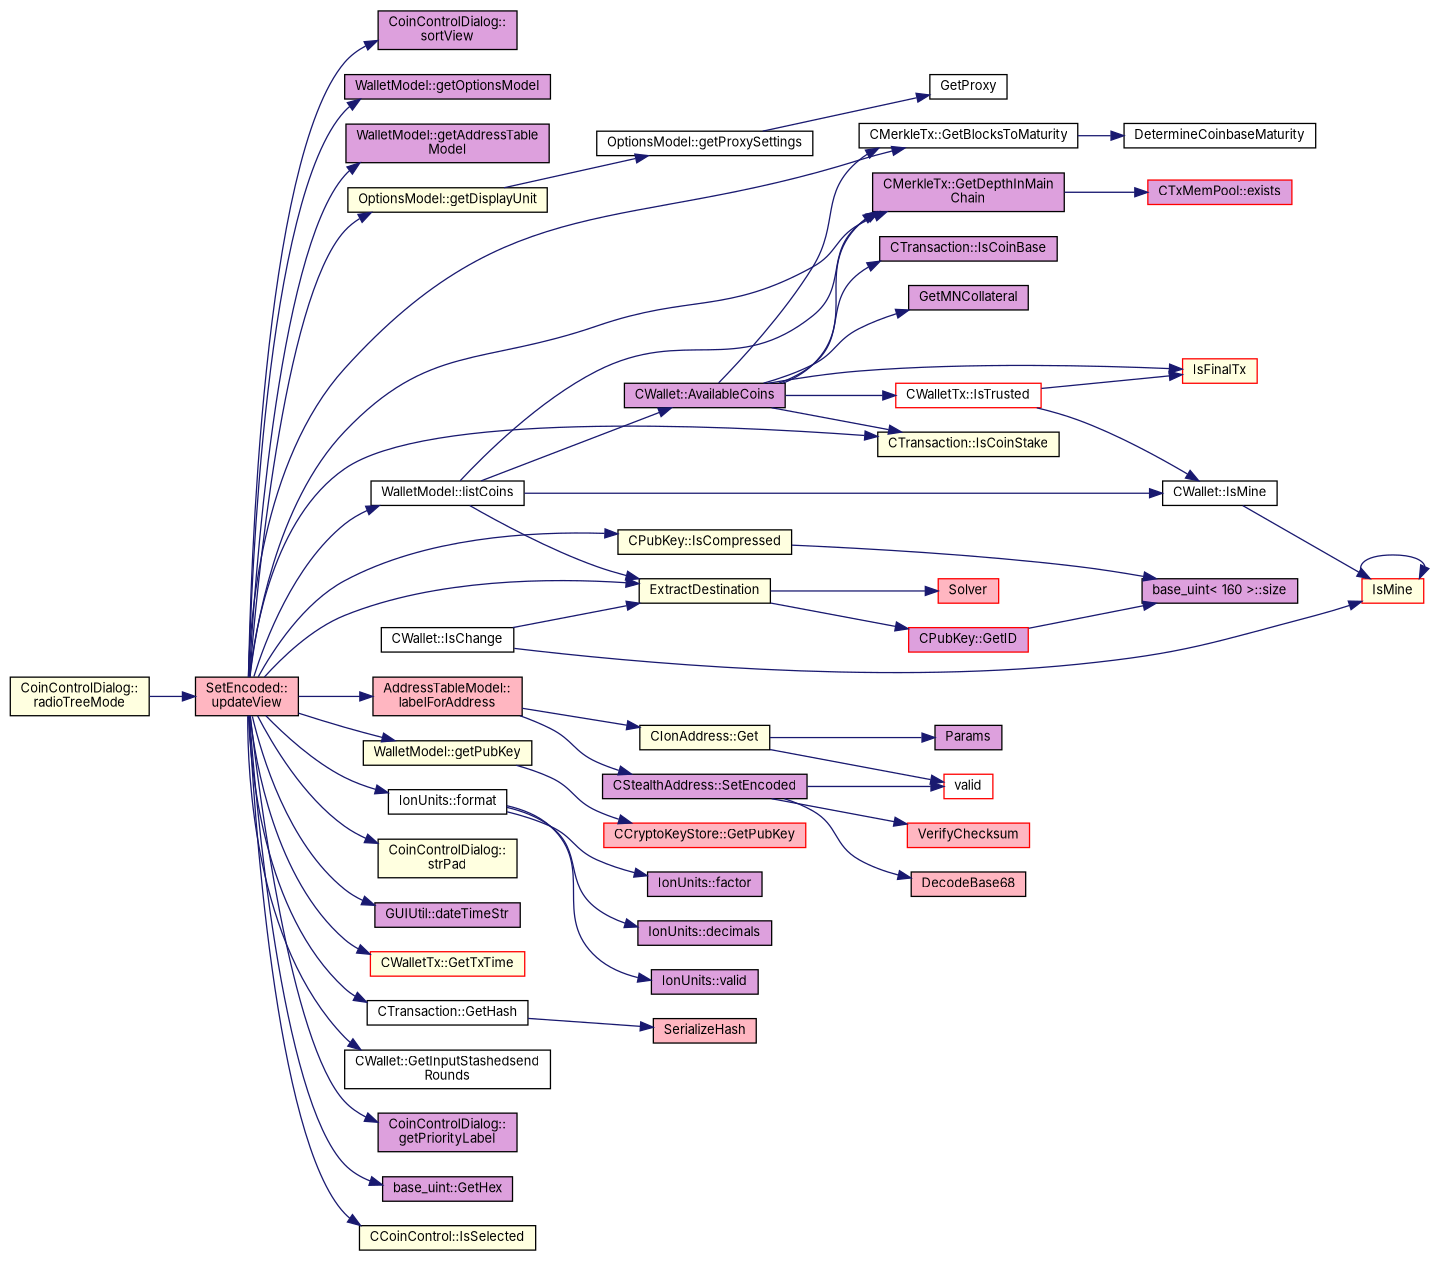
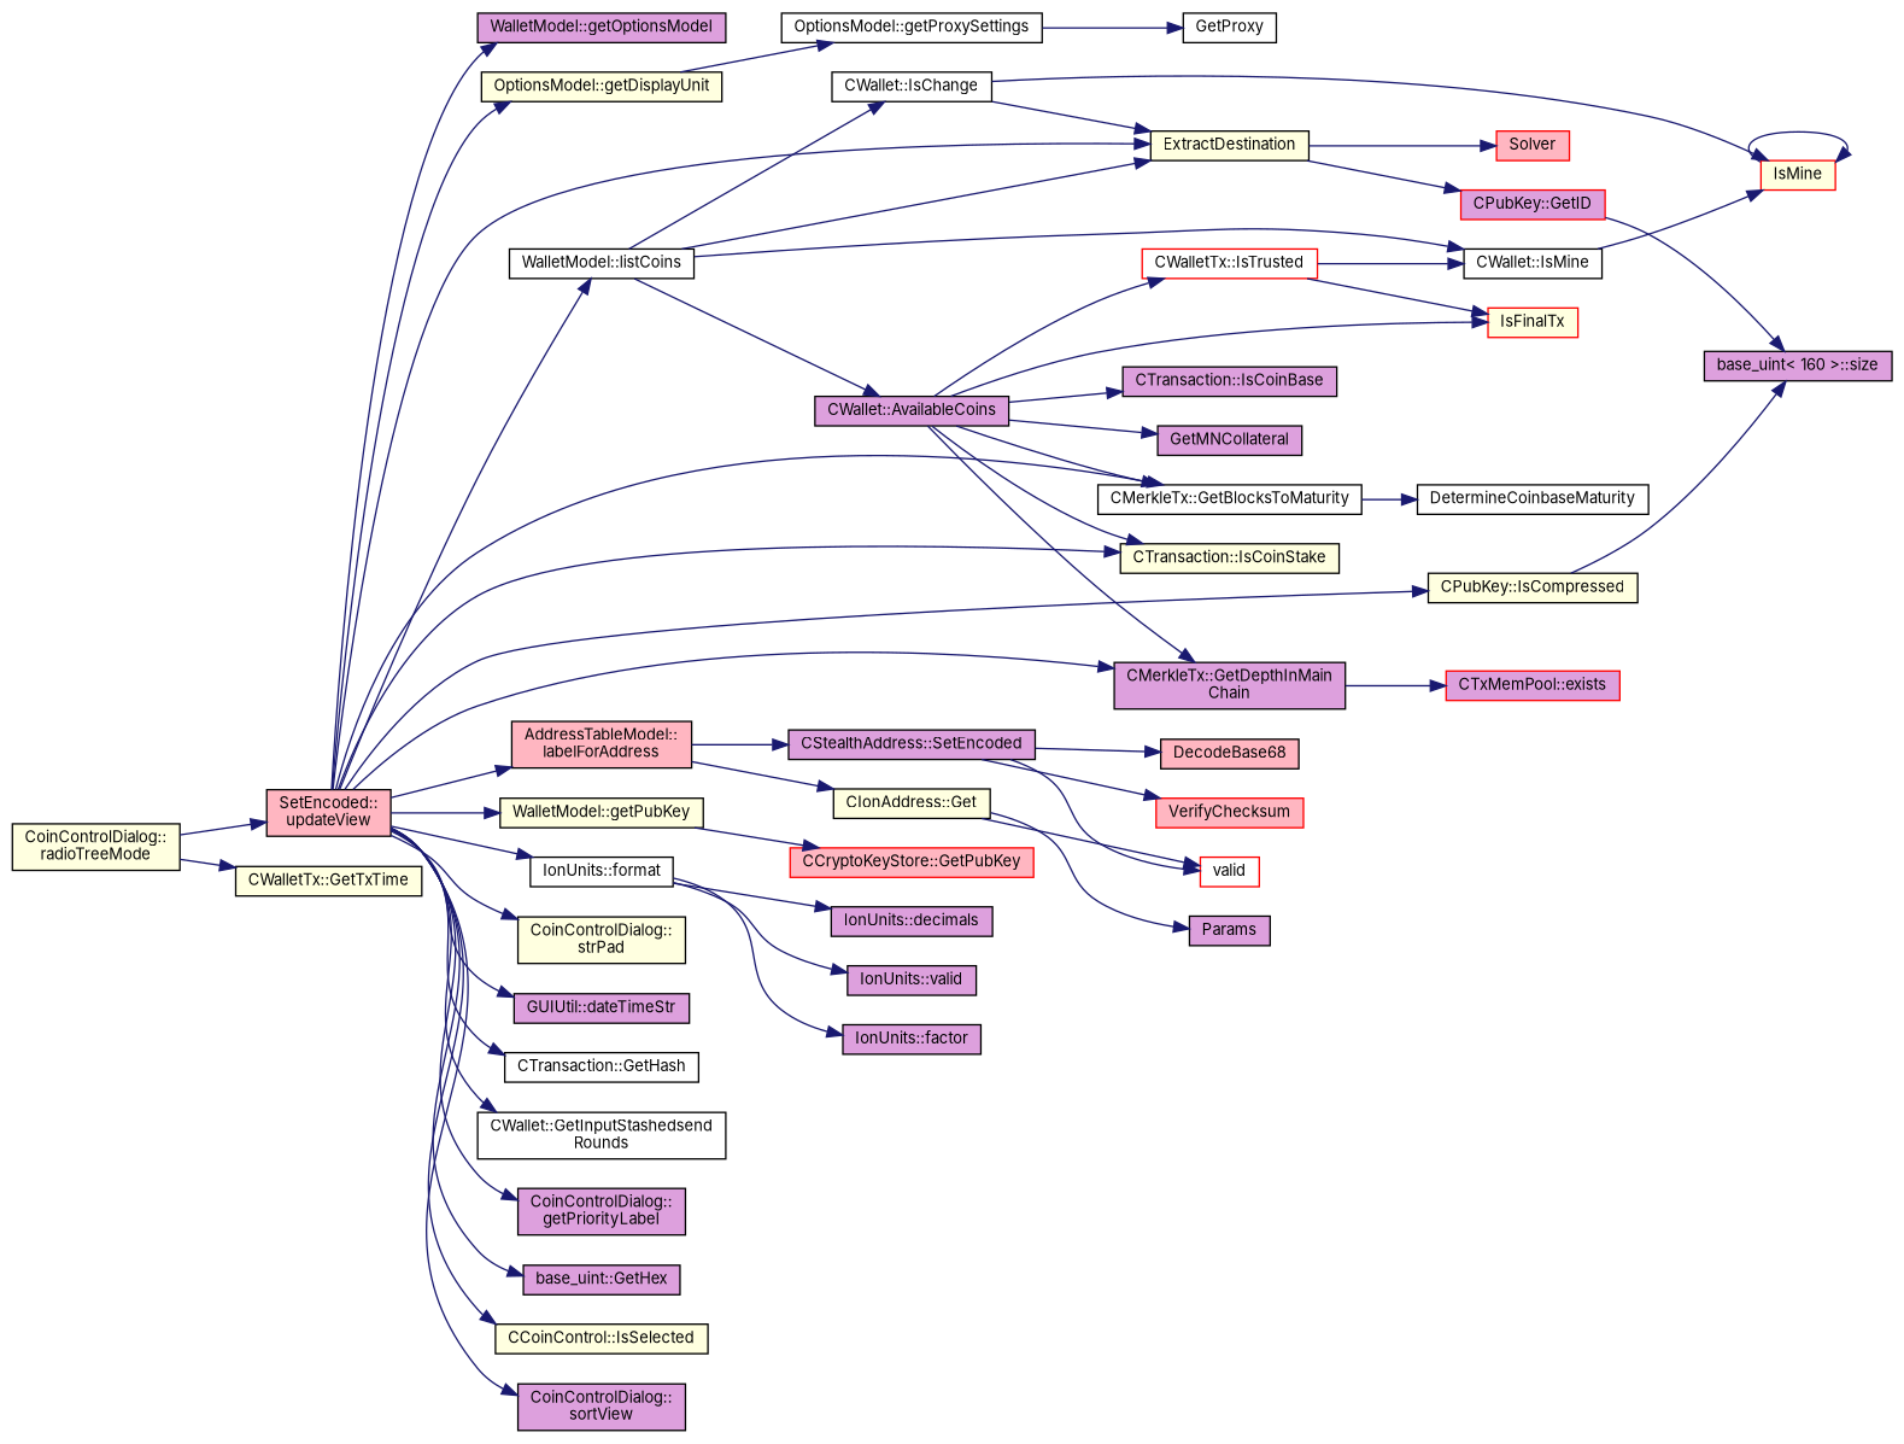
  digraph {
    fontname=Inter
    rankdir=LR
    node [color=black fillcolor=plum fontname=Inter fontsize=10 shape=record style=filled]
    edge [color=midnightblue fontname=Inter fontsize=10 labelfontname=Helvetica labelfontsize=10 style=solid]
    n1 [fillcolor=lightyellow fontcolor=black height=0.2 label="CoinControlDialog::\lradioTreeMode" width=0.4]
    n2 [fillcolor=lightpink height=0.2 label="SetEncoded::\lupdateView" width=0.4]
    n3 [height=0.2 label="WalletModel::getOptionsModel" width=0.4]
-   n4 [height=0.2 label="WalletModel::getAddressTable\lModel" width=0.4]
    n5 [fillcolor=lightyellow height=0.2 label="OptionsModel::getDisplayUnit" width=0.4]
    n6 [fillcolor=white height=0.2 label="WalletModel::listCoins" width=0.4]
    n7 [fillcolor=white height=0.2 label="CMerkleTx::GetBlocksToMaturity" width=0.4]
    n8 [fillcolor=lightyellow height=0.2 label="CTransaction::IsCoinStake" width=0.4]
    n9 [height=0.2 label="CMerkleTx::GetDepthInMain\lChain" width=0.4]
    n10 [fillcolor=lightyellow height=0.2 label=ExtractDestination width=0.4]
    n11 [fillcolor=lightpink height=0.2 label="AddressTableModel::\llabelForAddress" width=0.4]
    n12 [fillcolor=lightyellow height=0.2 label="WalletModel::getPubKey" width=0.4]
    n13 [fillcolor=lightyellow height=0.2 label="CPubKey::IsCompressed" width=0.4]
    n14 [fillcolor=white height=0.2 label="IonUnits::format" width=0.4]
    n15 [fillcolor=lightyellow height=0.2 label="CoinControlDialog::\lstrPad" width=0.4]
    n16 [height=0.2 label="GUIUtil::dateTimeStr" width=0.4]
-   n17 [color=red fillcolor=lightyellow height=0.2 label="CWalletTx::GetTxTime" width=0.4]
+   n17 [fillcolor=lightyellow height=0.2 label="CWalletTx::GetTxTime" width=0.4]
    n18 [fillcolor=white height=0.2 label="CTransaction::GetHash" width=0.4]
    n19 [fillcolor=white height=0.2 label="CWallet::GetInputStashedsend\lRounds" width=0.4]
    n20 [height=0.2 label="CoinControlDialog::\lgetPriorityLabel" width=0.4]
    n21 [height=0.2 label="base_uint::GetHex" width=0.4]
    n22 [fillcolor=lightyellow height=0.2 label="CCoinControl::IsSelected" width=0.4]
    n23 [height=0.2 label="CoinControlDialog::\lsortView" width=0.4]
    n24 [fillcolor=white height=0.2 label="OptionsModel::getProxySettings" width=0.4]
    n25 [height=0.2 label="CWallet::AvailableCoins" width=0.4]
    n26 [fillcolor=white height=0.2 label="CWallet::IsMine" width=0.4]
    n27 [fillcolor=white height=0.2 label="CWallet::IsChange" width=0.4]
    n28 [fillcolor=white height=0.2 label=DetermineCoinbaseMaturity width=0.4]
    n29 [color=red height=0.2 label="CTxMemPool::exists" width=0.4]
    n30 [color=red fillcolor=lightpink height=0.2 label=Solver width=0.4]
    n31 [color=red height=0.2 label="CPubKey::GetID" width=0.4]
    n32 [height=0.2 label="CStealthAddress::SetEncoded" width=0.4]
    n33 [fillcolor=lightyellow height=0.2 label="CIonAddress::Get" width=0.4]
    n34 [color=red fillcolor=lightpink height=0.2 label="CCryptoKeyStore::GetPubKey" width=0.4]
    n35 [height=0.2 label="base_uint\< 160 \>::size" width=0.4]
    n36 [height=0.2 label="IonUnits::valid" width=0.4]
    n37 [height=0.2 label="IonUnits::factor" width=0.4]
    n38 [height=0.2 label="IonUnits::decimals" width=0.4]
-   n39 [fillcolor=lightpink height=0.2 label=SerializeHash width=0.4]
    n40 [fillcolor=white height=0.2 label=GetProxy width=0.4]
    n41 [color=red fillcolor=lightyellow height=0.2 label=IsFinalTx width=0.4]
    n42 [color=red fillcolor=white height=0.2 label="CWalletTx::IsTrusted" width=0.4]
    n43 [height=0.2 label="CTransaction::IsCoinBase" width=0.4]
    n44 [height=0.2 label=GetMNCollateral width=0.4]
    n45 [color=red fillcolor=lightyellow height=0.2 label=IsMine width=0.4]
    n46 [fillcolor=lightpink height=0.2 label=DecodeBase68 width=0.4]
    n47 [color=red fillcolor=lightpink height=0.2 label=VerifyChecksum width=0.4]
    n48 [color=red fillcolor=white height=0.2 label=valid width=0.4]
    n49 [height=0.2 label=Params width=0.4]
    n1 -> n2
    n2 -> n3
-   n2 -> n4
    n2 -> n5
    n2 -> n6
    n2 -> n7
    n2 -> n8
    n2 -> n9
    n2 -> n10
    n2 -> n11
    n2 -> n12
    n2 -> n13
    n2 -> n14
    n2 -> n15
    n2 -> n16
-   n2 -> n17
+   n1 -> n17
    n2 -> n18
    n2 -> n19
    n2 -> n20
    n2 -> n21
    n2 -> n22
    n2 -> n23
    n5 -> n24
    n6 -> n10
    n6 -> n25
    n6 -> n26
-   n6 -> n9
+   n6 -> n27
    n7 -> n28
    n9 -> n29
    n10 -> n30
    n10 -> n31
    n11 -> n32
    n11 -> n33
    n12 -> n34
    n13 -> n35
    n14 -> n36
    n14 -> n37
    n14 -> n38
-   n18 -> n39
    n24 -> n40
    n25 -> n7
    n25 -> n8
    n25 -> n9
    n25 -> n41
    n25 -> n42
    n25 -> n43
    n25 -> n44
    n26 -> n45
    n27 -> n10
    n27 -> n45
    n31 -> n35
    n32 -> n46
    n32 -> n47
    n32 -> n48
    n33 -> n48
    n33 -> n49
    n42 -> n26
    n42 -> n41
    n45 -> n45
  }
